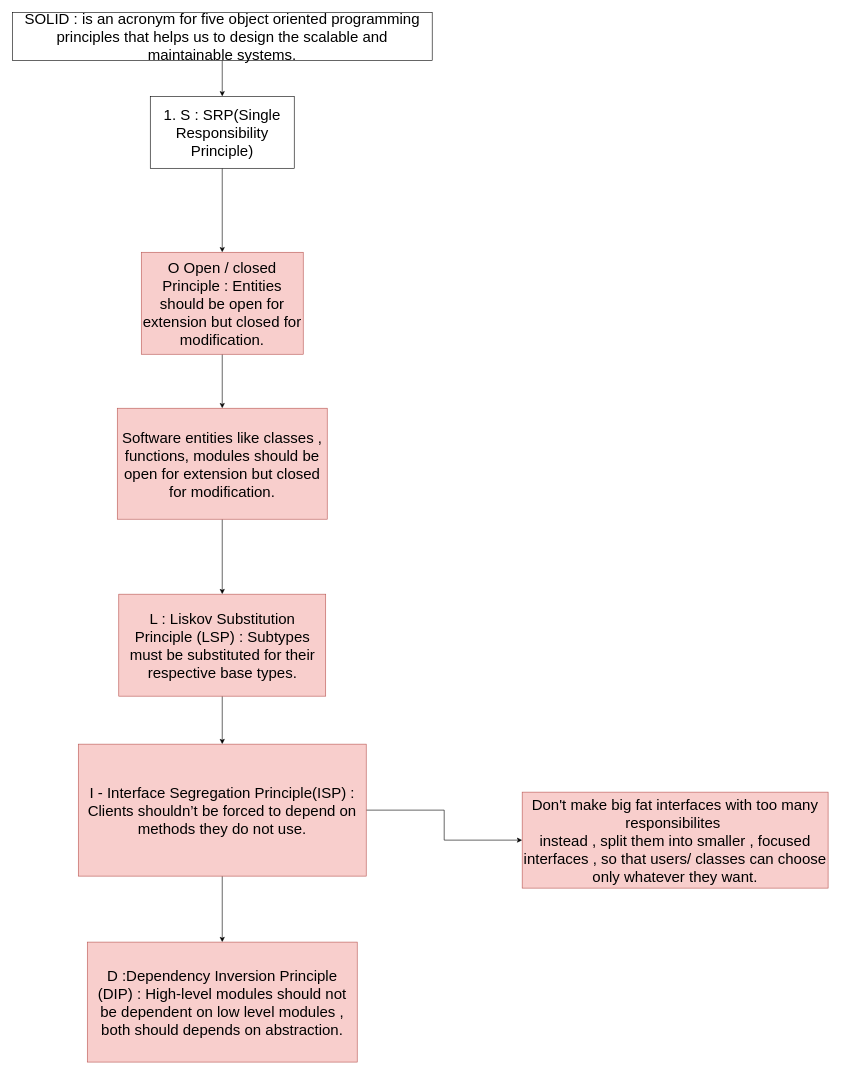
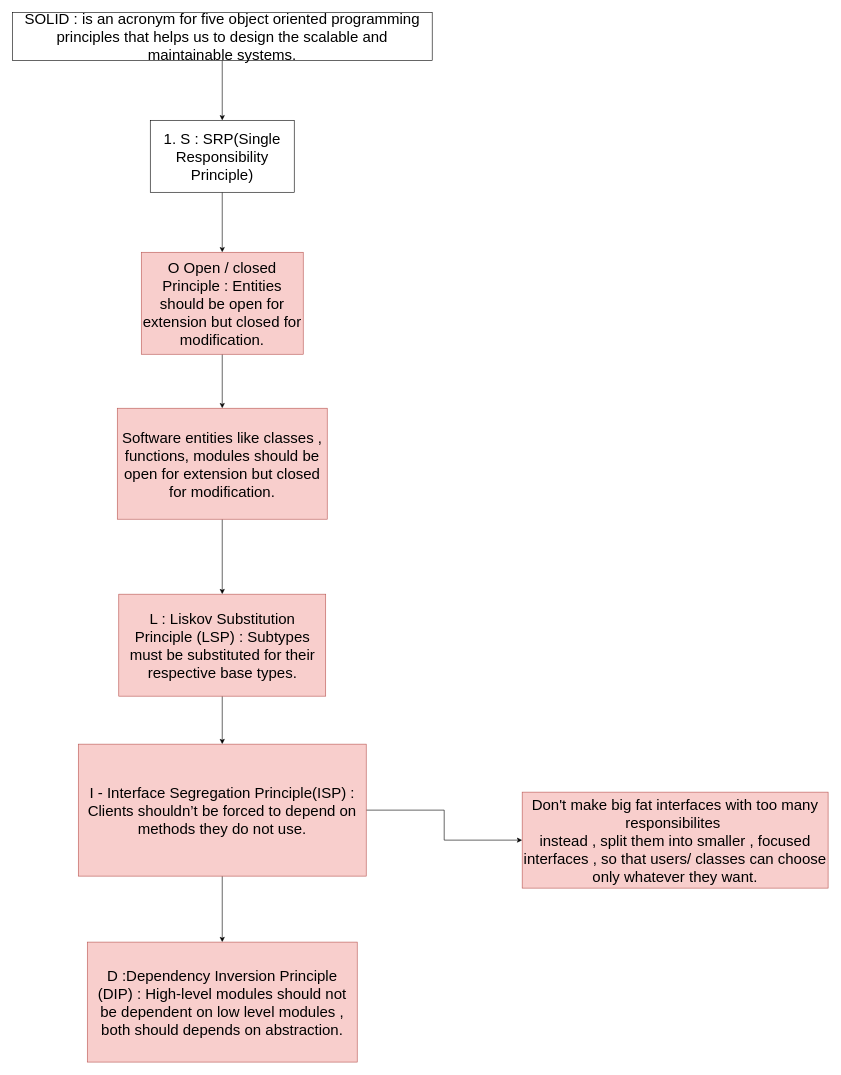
  <mxCell id="0" />
  <mxCell id="1" parent="0" />
  <mxCell id="2" value="" style="edgeStyle=orthogonalEdgeStyle;rounded=0;orthogonalLoop=1;jettySize=auto;html=1;" edge="1" parent="1" source="3" target="5"><mxGeometry relative="1" as="geometry" /></mxCell>
  <mxCell id="3" value="SOLID : is an acronym for five object oriented programming principles that helps us to design the scalable and maintainable systems." style="rounded=0;whiteSpace=wrap;html=1;fontSize=25;" vertex="1" parent="1"><mxGeometry x="20" y="20" width="700" height="80" as="geometry" /></mxCell>
  <mxCell id="4" value="" style="edgeStyle=orthogonalEdgeStyle;rounded=0;orthogonalLoop=1;jettySize=auto;html=1;" edge="1" parent="1" source="5" target="7"><mxGeometry relative="1" as="geometry" /></mxCell>
- <mxCell id="5" value="1. S : SRP(Single Responsibility Principle)" style="whiteSpace=wrap;html=1;fontSize=25;rounded=0;" vertex="1" parent="1"><mxGeometry x="250" y="160" width="240" height="120" as="geometry" /></mxCell>
+ <mxCell id="5" value="1. S : SRP(Single Responsibility Principle)" style="whiteSpace=wrap;html=1;fontSize=25;rounded=0;" vertex="1" parent="1"><mxGeometry x="250" y="200" width="240" height="120" as="geometry" /></mxCell>
  <mxCell id="6" value="" style="edgeStyle=orthogonalEdgeStyle;rounded=0;orthogonalLoop=1;jettySize=auto;html=1;" edge="1" parent="1" source="7" target="9"><mxGeometry relative="1" as="geometry" /></mxCell>
  <mxCell id="7" value="O Open / closed Principle : Entities should be open for extension but closed for modification." style="whiteSpace=wrap;html=1;fontSize=25;rounded=0;fillColor=#f8cecc;strokeColor=#b85450;" vertex="1" parent="1"><mxGeometry x="235" y="420" width="270" height="170" as="geometry" /></mxCell>
  <mxCell id="8" value="" style="edgeStyle=orthogonalEdgeStyle;rounded=0;orthogonalLoop=1;jettySize=auto;html=1;" edge="1" parent="1" source="9" target="11"><mxGeometry relative="1" as="geometry" /></mxCell>
  <mxCell id="9" value="Software entities like classes , functions, modules should be open for extension but closed for modification." style="whiteSpace=wrap;html=1;fontSize=25;fillColor=#f8cecc;strokeColor=#b85450;rounded=0;" vertex="1" parent="1"><mxGeometry x="195" y="680" width="350" height="185" as="geometry" /></mxCell>
  <mxCell id="10" value="" style="edgeStyle=orthogonalEdgeStyle;rounded=0;orthogonalLoop=1;jettySize=auto;html=1;" edge="1" parent="1" source="11" target="14"><mxGeometry relative="1" as="geometry" /></mxCell>
  <mxCell id="11" value="L : Liskov Substitution Principle (LSP) : Subtypes must be substituted for their respective base types." style="whiteSpace=wrap;html=1;fontSize=25;fillColor=#f8cecc;strokeColor=#b85450;rounded=0;" vertex="1" parent="1"><mxGeometry x="197.5" y="990" width="345" height="170" as="geometry" /></mxCell>
  <mxCell id="12" value="" style="edgeStyle=orthogonalEdgeStyle;rounded=0;orthogonalLoop=1;jettySize=auto;html=1;" edge="1" parent="1" source="14" target="15"><mxGeometry relative="1" as="geometry" /></mxCell>
  <mxCell id="13" value="" style="edgeStyle=orthogonalEdgeStyle;rounded=0;orthogonalLoop=1;jettySize=auto;html=1;" edge="1" parent="1" source="14" target="16"><mxGeometry relative="1" as="geometry" /></mxCell>
  <mxCell id="14" value="I - Interface Segregation Principle(ISP) : Clients shouldn’t be forced to depend on methods they do not use." style="whiteSpace=wrap;html=1;fontSize=25;fillColor=#f8cecc;strokeColor=#b85450;rounded=0;" vertex="1" parent="1"><mxGeometry x="130" y="1240" width="480" height="220" as="geometry" /></mxCell>
  <mxCell id="15" value="Don't make big fat interfaces with too many responsibilites&amp;nbsp;&lt;div&gt;instead , split them into smaller , focused interfaces , so that users/ classes can choose only whatever they want.&lt;/div&gt;" style="whiteSpace=wrap;html=1;fontSize=25;fillColor=#f8cecc;strokeColor=#b85450;rounded=0;" vertex="1" parent="1"><mxGeometry x="870" y="1320" width="510" height="160" as="geometry" /></mxCell>
  <mxCell id="16" value="D :Dependency Inversion Principle (DIP) : High-level modules should not be dependent on low level modules , both should depends on abstraction." style="whiteSpace=wrap;html=1;fontSize=25;fillColor=#f8cecc;strokeColor=#b85450;rounded=0;" vertex="1" parent="1"><mxGeometry x="145" y="1570" width="450" height="200" as="geometry" /></mxCell>
